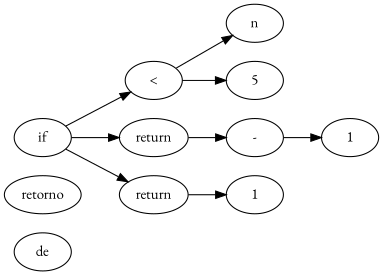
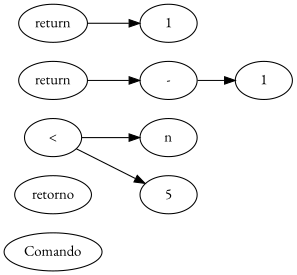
  digraph {
    fontname="EB Garamond"
    rankdir=LR
    node [fontname="EB Garamond"]
    edge [fontname="EB Garamond"]
-   de
+   Comando
    retorno
-   n4 [label=if]
    n5 [label="<"]
    n6 [label=return]
    n7 [label=return]
    n8 [label=n]
    n9 [label=5]
    n10 [label="-"]
    n11 [label=1]
    n12 [label=1]
-   n4 -> n5
-   n4 -> n6
-   n4 -> n7
    n5 -> n8
    n5 -> n9
    n6 -> n10
    n7 -> n11
    n10 -> n12
  }
